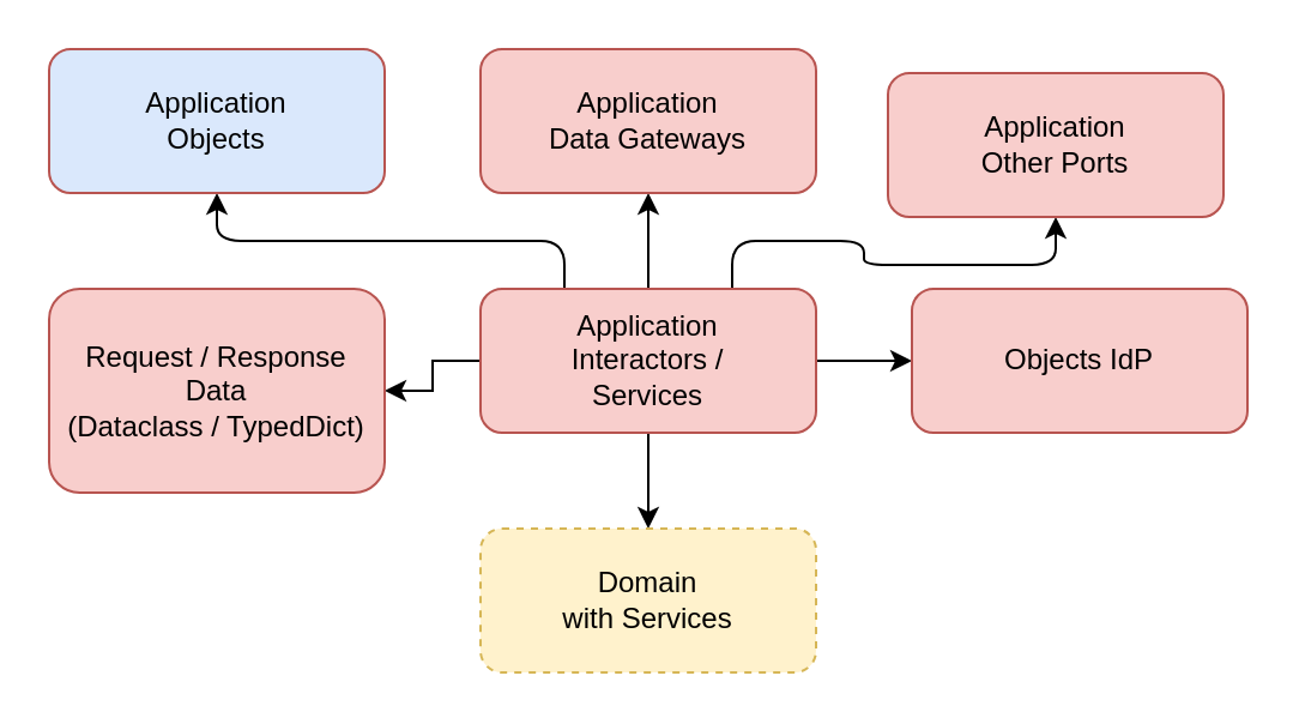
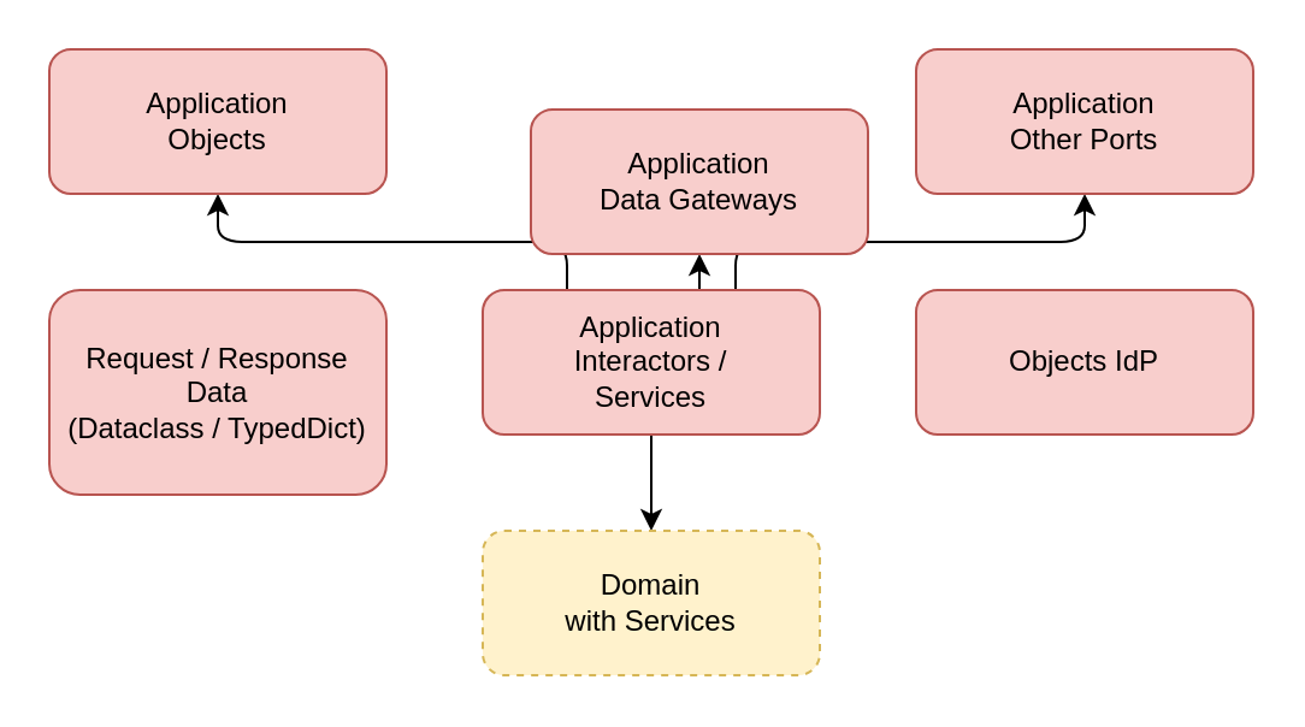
  <mxCell id="0" />
  <mxCell id="1" parent="0" />
- <mxCell id="2" style="edgeStyle=orthogonalEdgeStyle;rounded=0;orthogonalLoop=1;jettySize=auto;html=1;exitX=0;exitY=0.5;exitDx=0;exitDy=0;entryX=1;entryY=0.5;entryDx=0;entryDy=0;" parent="1" source="8" target="9" edge="1"><mxGeometry relative="1" as="geometry" /></mxCell>
  <mxCell id="3" style="edgeStyle=orthogonalEdgeStyle;rounded=0;orthogonalLoop=1;jettySize=auto;html=1;exitX=0.5;exitY=1;exitDx=0;exitDy=0;entryX=0.5;entryY=0;entryDx=0;entryDy=0;" parent="1" source="8" target="13" edge="1"><mxGeometry relative="1" as="geometry"><mxPoint x="270" y="220" as="targetPoint" /></mxGeometry></mxCell>
  <mxCell id="4" style="edgeStyle=orthogonalEdgeStyle;rounded=0;orthogonalLoop=1;jettySize=auto;html=1;exitX=0.5;exitY=0;exitDx=0;exitDy=0;entryX=0.5;entryY=1;entryDx=0;entryDy=0;" parent="1" source="8" target="14" edge="1"><mxGeometry relative="1" as="geometry"><mxPoint x="270" y="80" as="targetPoint" /></mxGeometry></mxCell>
- <mxCell id="5" style="edgeStyle=orthogonalEdgeStyle;rounded=0;orthogonalLoop=1;jettySize=auto;html=1;exitX=1;exitY=0.5;exitDx=0;exitDy=0;entryX=0;entryY=0.5;entryDx=0;entryDy=0;" parent="1" source="8" target="10" edge="1"><mxGeometry relative="1" as="geometry" /></mxCell>
  <mxCell id="6" style="edgeStyle=orthogonalEdgeStyle;rounded=1;orthogonalLoop=1;jettySize=auto;html=1;exitX=0.75;exitY=0;exitDx=0;exitDy=0;entryX=0.5;entryY=1;entryDx=0;entryDy=0;curved=0;" parent="1" source="8" target="12" edge="1"><mxGeometry relative="1" as="geometry" /></mxCell>
  <mxCell id="7" style="edgeStyle=orthogonalEdgeStyle;rounded=1;orthogonalLoop=1;jettySize=auto;html=1;exitX=0.25;exitY=0;exitDx=0;exitDy=0;entryX=0.5;entryY=1;entryDx=0;entryDy=0;curved=0;" parent="1" source="8" target="11" edge="1"><mxGeometry relative="1" as="geometry" /></mxCell>
  <mxCell id="8" value="Application&lt;br&gt;Interactors /&lt;br&gt;Services" style="rounded=1;whiteSpace=wrap;html=1;fillColor=#f8cecc;strokeColor=#b85450;" parent="1" vertex="1"><mxGeometry x="200" y="120" width="140" height="60" as="geometry" /></mxCell>
  <mxCell id="9" value="Request / Response &lt;br&gt;Data &lt;br&gt;(Dataclass / TypedDict)" style="rounded=1;whiteSpace=wrap;html=1;fillColor=#f8cecc;strokeColor=#b85450;" parent="1" vertex="1"><mxGeometry x="20" y="120" width="140" height="85" as="geometry" /></mxCell>
  <mxCell id="10" value="Objects IdP" style="rounded=1;whiteSpace=wrap;html=1;fillColor=#f8cecc;strokeColor=#b85450;" parent="1" vertex="1"><mxGeometry x="380" y="120" width="140" height="60" as="geometry" /></mxCell>
- <mxCell id="11" value="Application&lt;br&gt;Objects" style="rounded=1;whiteSpace=wrap;html=1;fillColor=#dae8fc;strokeColor=#b85450;" parent="1" vertex="1"><mxGeometry x="20" width="140" height="60" as="geometry" y="20" /></mxCell>
- <mxCell id="12" value="Application&lt;br&gt;Other Ports" style="rounded=1;whiteSpace=wrap;html=1;fillColor=#f8cecc;strokeColor=#b85450;" parent="1" vertex="1"><mxGeometry x="370" y="30" width="140" height="60" as="geometry" /></mxCell>
+ <mxCell id="11" value="Application&lt;br&gt;Objects" style="rounded=1;whiteSpace=wrap;html=1;fillColor=#f8cecc;strokeColor=#b85450;" parent="1" vertex="1"><mxGeometry x="20" width="140" height="60" as="geometry" y="20" /></mxCell>
+ <mxCell id="12" value="Application&lt;br&gt;Other Ports" style="rounded=1;whiteSpace=wrap;html=1;fillColor=#f8cecc;strokeColor=#b85450;" parent="1" vertex="1"><mxGeometry x="380" width="140" height="60" as="geometry" y="20" /></mxCell>
  <mxCell id="13" value="Domain&lt;br&gt;with Services" style="rounded=1;whiteSpace=wrap;html=1;fillColor=#fff2cc;strokeColor=#d6b656;dashed=1;" parent="1" vertex="1"><mxGeometry x="200" y="220" width="140" height="60" as="geometry" /></mxCell>
- <mxCell id="14" value="Application&lt;br&gt;Data Gateways" style="rounded=1;whiteSpace=wrap;html=1;fillColor=#f8cecc;strokeColor=#b85450;" parent="1" vertex="1"><mxGeometry x="200" width="140" height="60" as="geometry" y="20" /></mxCell>
+ <mxCell id="14" value="Application&lt;br&gt;Data Gateways" style="rounded=1;whiteSpace=wrap;html=1;fillColor=#f8cecc;strokeColor=#b85450;" parent="1" vertex="1"><mxGeometry x="220" y="45" width="140" height="60" as="geometry" /></mxCell>
